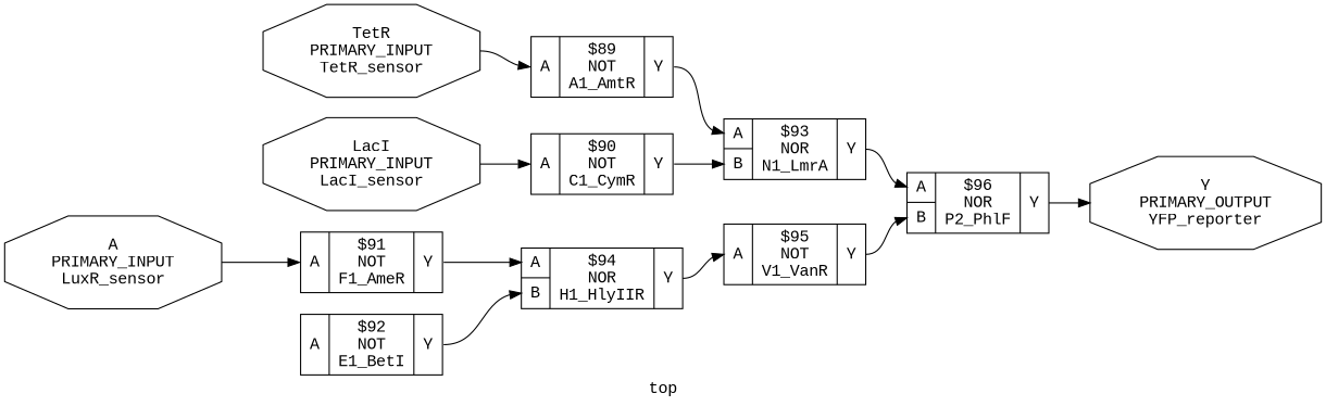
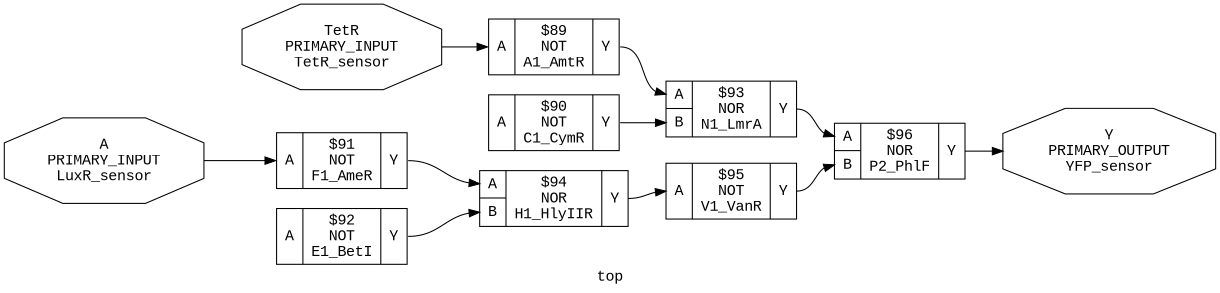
  digraph {
    fontname="Liberation Mono"
    label=top
    rankdir=LR
    remincross=true
    node [fontname="Liberation Mono" shape=record]
    edge [color=black fontcolor=black fontname="Liberation Mono" headport="p8:w" tailport="p12:e"]
    n1 [fontcolor=black label="A\nPRIMARY_INPUT\nLuxR_sensor" shape=octagon]
    n2 [label="{{<p8> A}|$91\nNOT\nF1_AmeR|{<p12> Y}}"]
    n3 [label="{{<p8> A|<p9> B}|$94\nNOR\nH1_HlyIIR|{<p12> Y}}"]
    n4 [label="{{<p8> A}|$92\nNOT\nE1_BetI|{<p12> Y}}"]
-   n5 [fontcolor=black label="LacI\nPRIMARY_INPUT\nLacI_sensor" shape=octagon]
    n6 [label="{{<p8> A}|$90\nNOT\nC1_CymR|{<p12> Y}}"]
    n7 [label="{{<p8> A|<p9> B}|$93\nNOR\nN1_LmrA|{<p12> Y}}"]
    n8 [fontcolor=black label="TetR\nPRIMARY_INPUT\nTetR_sensor" shape=octagon]
    n9 [label="{{<p8> A}|$89\nNOT\nA1_AmtR|{<p12> Y}}"]
-   n10 [fontcolor=black label="Y\nPRIMARY_OUTPUT\nYFP_reporter" shape=octagon]
+   n10 [fontcolor=black label="Y\nPRIMARY_OUTPUT\nYFP_sensor" shape=octagon]
    n11 [label="{{<p8> A|<p9> B}|$96\nNOR\nP2_PhlF|{<p12> Y}}"]
    n12 [label="{{<p8> A}|$95\nNOT\nV1_VanR|{<p12> Y}}"]
    n1 -> n2 [tailport=e]
    n2 -> n3
    n3 -> n12
    n4 -> n3 [headport="p9:w"]
-   n5 -> n6 [tailport=e]
    n6 -> n7 [headport="p9:w"]
    n7 -> n11
    n8 -> n9 [tailport=e]
    n9 -> n7
    n11 -> n10 [headport=w]
    n12 -> n11 [headport="p9:w"]
  }
